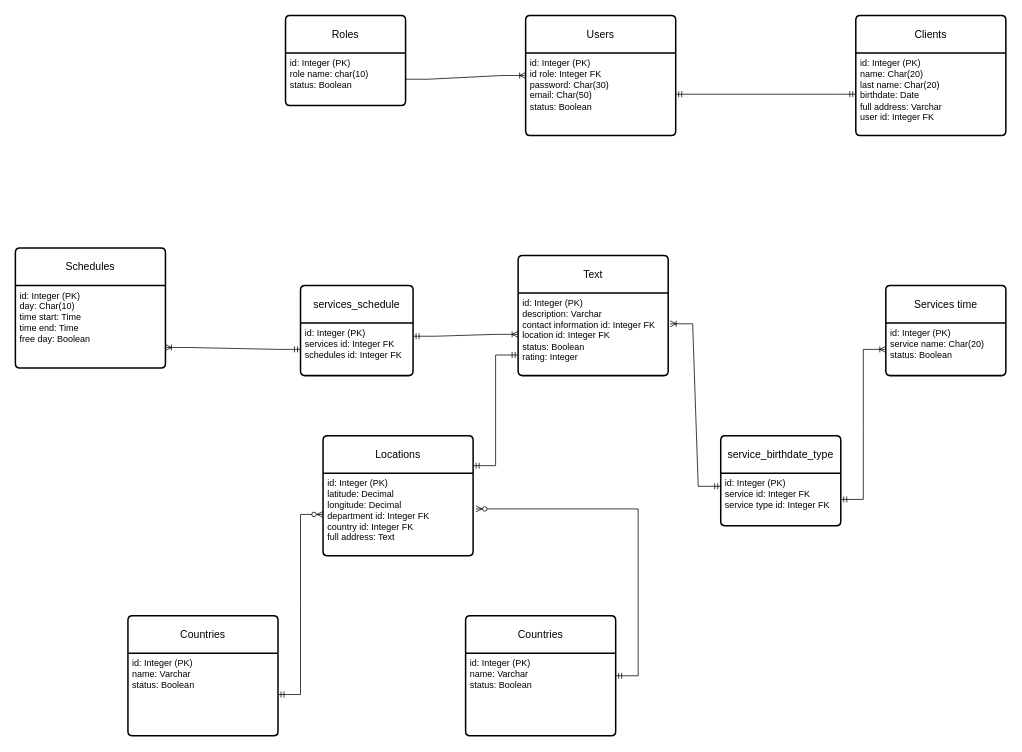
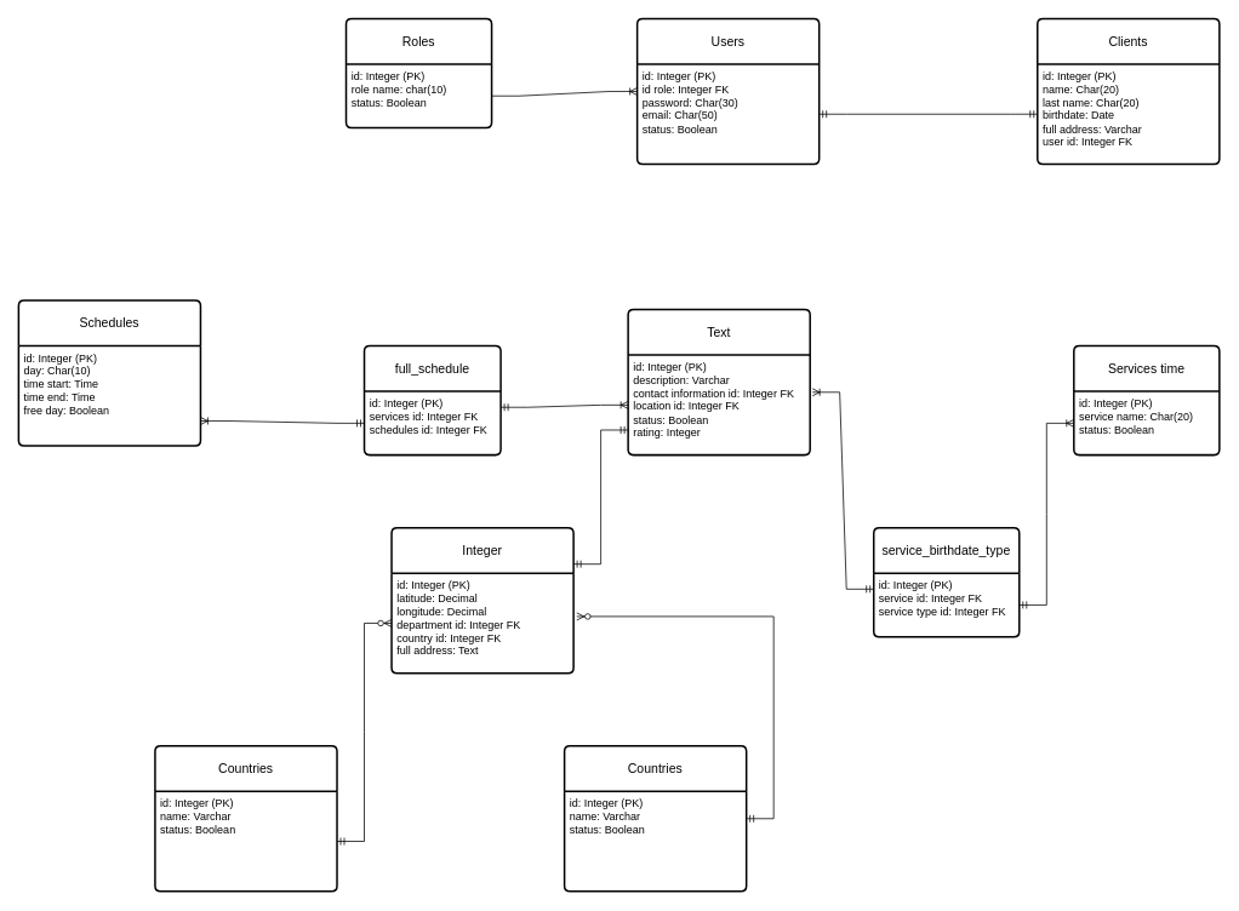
  <mxCell id="0" />
  <mxCell id="1" parent="0" />
  <mxCell id="2" value="Text" style="swimlane;childLayout=stackLayout;horizontal=1;startSize=50;horizontalStack=0;rounded=1;fontSize=14;fontStyle=0;strokeWidth=2;resizeParent=0;resizeLast=1;shadow=0;dashed=0;align=center;arcSize=4;whiteSpace=wrap;html=1;" parent="1" vertex="1"><mxGeometry x="690" y="340" width="200" height="160" as="geometry" /></mxCell>
  <mxCell id="3" value="id: Integer (PK)&lt;br&gt;description: Varchar&lt;br&gt;contact information id: Integer FK&lt;br&gt;location id: Integer FK&lt;br&gt;status: Boolean&lt;br&gt;rating: Integer&amp;nbsp;" style="align=left;strokeColor=none;fillColor=none;spacingLeft=4;fontSize=12;verticalAlign=top;resizable=0;rotatable=0;part=1;html=1;" parent="2" vertex="1"><mxGeometry y="50" width="200" height="110" as="geometry" /></mxCell>
  <mxCell id="4" value="Schedules" style="swimlane;childLayout=stackLayout;horizontal=1;startSize=50;horizontalStack=0;rounded=1;fontSize=14;fontStyle=0;strokeWidth=2;resizeParent=0;resizeLast=1;shadow=0;dashed=0;align=center;arcSize=4;whiteSpace=wrap;html=1;" parent="1" vertex="1"><mxGeometry x="20" y="330" width="200" height="160" as="geometry" /></mxCell>
  <mxCell id="5" value="id: Integer (PK)&lt;br&gt;day: Char(10)&lt;br&gt;time start: Time&lt;br&gt;time end: Time&lt;br&gt;free day: Boolean" style="align=left;strokeColor=none;fillColor=none;spacingLeft=4;fontSize=12;verticalAlign=top;resizable=0;rotatable=0;part=1;html=1;" parent="4" vertex="1"><mxGeometry y="50" width="200" height="110" as="geometry" /></mxCell>
- <mxCell id="6" value="services_schedule" style="swimlane;childLayout=stackLayout;horizontal=1;startSize=50;horizontalStack=0;rounded=1;fontSize=14;fontStyle=0;strokeWidth=2;resizeParent=0;resizeLast=1;shadow=0;dashed=0;align=center;arcSize=4;whiteSpace=wrap;html=1;" parent="1" vertex="1"><mxGeometry x="400" y="380" width="150" height="120" as="geometry" /></mxCell>
+ <mxCell id="6" value="full_schedule" style="swimlane;childLayout=stackLayout;horizontal=1;startSize=50;horizontalStack=0;rounded=1;fontSize=14;fontStyle=0;strokeWidth=2;resizeParent=0;resizeLast=1;shadow=0;dashed=0;align=center;arcSize=4;whiteSpace=wrap;html=1;" parent="1" vertex="1"><mxGeometry x="400" y="380" width="150" height="120" as="geometry" /></mxCell>
  <mxCell id="7" value="id: Integer (PK)&lt;br&gt;services id: Integer FK&lt;br&gt;schedules id: Integer FK" style="align=left;strokeColor=none;fillColor=none;spacingLeft=4;fontSize=12;verticalAlign=top;resizable=0;rotatable=0;part=1;html=1;" parent="6" vertex="1"><mxGeometry y="50" width="150" height="70" as="geometry" /></mxCell>
  <mxCell id="8" value="" style="edgeStyle=entityRelationEdgeStyle;fontSize=12;html=1;endArrow=ERoneToMany;startArrow=ERmandOne;rounded=0;entryX=1;entryY=0.75;entryDx=0;entryDy=0;exitX=0;exitY=0.5;exitDx=0;exitDy=0;" parent="1" source="7" target="5" edge="1"><mxGeometry width="100" height="100" relative="1" as="geometry"><mxPoint x="350" y="690" as="sourcePoint" /><mxPoint x="330" y="580" as="targetPoint" /><Array as="points"><mxPoint x="310" y="670" /><mxPoint x="380" y="610" /><mxPoint x="350" y="670" /></Array></mxGeometry></mxCell>
  <mxCell id="9" value="" style="edgeStyle=entityRelationEdgeStyle;fontSize=12;html=1;endArrow=ERoneToMany;startArrow=ERmandOne;rounded=0;entryX=0;entryY=0.5;entryDx=0;entryDy=0;exitX=1;exitY=0.25;exitDx=0;exitDy=0;" parent="1" source="7" target="3" edge="1"><mxGeometry width="100" height="100" relative="1" as="geometry"><mxPoint x="490" y="658" as="sourcePoint" /><mxPoint x="430" y="455" as="targetPoint" /><Array as="points"><mxPoint x="320" y="680" /><mxPoint x="390" y="620" /><mxPoint x="360" y="680" /></Array></mxGeometry></mxCell>
  <mxCell id="10" value="Services time" style="swimlane;childLayout=stackLayout;horizontal=1;startSize=50;horizontalStack=0;rounded=1;fontSize=14;fontStyle=0;strokeWidth=2;resizeParent=0;resizeLast=1;shadow=0;dashed=0;align=center;arcSize=4;whiteSpace=wrap;html=1;" parent="1" vertex="1"><mxGeometry x="1180" y="380" width="160" height="120" as="geometry" /></mxCell>
  <mxCell id="11" value="id: Integer (PK)&lt;br&gt;service name: Char(20)&lt;br&gt;status: Boolean" style="align=left;strokeColor=none;fillColor=none;spacingLeft=4;fontSize=12;verticalAlign=top;resizable=0;rotatable=0;part=1;html=1;" parent="10" vertex="1"><mxGeometry y="50" width="160" height="70" as="geometry" /></mxCell>
  <mxCell id="12" value="service_birthdate_type" style="swimlane;childLayout=stackLayout;horizontal=1;startSize=50;horizontalStack=0;rounded=1;fontSize=14;fontStyle=0;strokeWidth=2;resizeParent=0;resizeLast=1;shadow=0;dashed=0;align=center;arcSize=4;whiteSpace=wrap;html=1;" parent="1" vertex="1"><mxGeometry x="960" y="580" width="160" height="120" as="geometry" /></mxCell>
  <mxCell id="13" value="id: Integer (PK)&lt;br&gt;service id: Integer FK&lt;br&gt;service type id: Integer FK" style="align=left;strokeColor=none;fillColor=none;spacingLeft=4;fontSize=12;verticalAlign=top;resizable=0;rotatable=0;part=1;html=1;" parent="12" vertex="1"><mxGeometry y="50" width="160" height="70" as="geometry" /></mxCell>
  <mxCell id="14" value="" style="edgeStyle=entityRelationEdgeStyle;fontSize=12;html=1;endArrow=ERoneToMany;startArrow=ERmandOne;rounded=0;exitX=0;exitY=0.25;exitDx=0;exitDy=0;entryX=1.013;entryY=0.372;entryDx=0;entryDy=0;entryPerimeter=0;" parent="1" source="13" target="3" edge="1"><mxGeometry width="100" height="100" relative="1" as="geometry"><mxPoint x="760" y="760" as="sourcePoint" /><mxPoint x="800" y="570" as="targetPoint" /></mxGeometry></mxCell>
  <mxCell id="15" value="" style="edgeStyle=entityRelationEdgeStyle;fontSize=12;html=1;endArrow=ERoneToMany;startArrow=ERmandOne;rounded=0;exitX=1;exitY=0.5;exitDx=0;exitDy=0;" parent="1" source="13" target="11" edge="1"><mxGeometry width="100" height="100" relative="1" as="geometry"><mxPoint x="1167" y="857" as="sourcePoint" /><mxPoint x="1160" y="600" as="targetPoint" /></mxGeometry></mxCell>
- <mxCell id="16" value="Locations" style="swimlane;childLayout=stackLayout;horizontal=1;startSize=50;horizontalStack=0;rounded=1;fontSize=14;fontStyle=0;strokeWidth=2;resizeParent=0;resizeLast=1;shadow=0;dashed=0;align=center;arcSize=4;whiteSpace=wrap;html=1;" parent="1" vertex="1"><mxGeometry x="430" y="580" width="200" height="160" as="geometry" /></mxCell>
+ <mxCell id="16" value="Integer" style="swimlane;childLayout=stackLayout;horizontal=1;startSize=50;horizontalStack=0;rounded=1;fontSize=14;fontStyle=0;strokeWidth=2;resizeParent=0;resizeLast=1;shadow=0;dashed=0;align=center;arcSize=4;whiteSpace=wrap;html=1;" parent="1" vertex="1"><mxGeometry x="430" y="580" width="200" height="160" as="geometry" /></mxCell>
  <mxCell id="17" value="id: Integer (PK)&lt;br&gt;latitude: Decimal&lt;br&gt;longitude: Decimal&lt;br&gt;department id: Integer FK&lt;br&gt;country id: Integer FK&lt;br&gt;full address: Text" style="align=left;strokeColor=none;fillColor=none;spacingLeft=4;fontSize=12;verticalAlign=top;resizable=0;rotatable=0;part=1;html=1;" parent="16" vertex="1"><mxGeometry y="50" width="200" height="110" as="geometry" /></mxCell>
  <mxCell id="18" value="" style="edgeStyle=entityRelationEdgeStyle;fontSize=12;html=1;endArrow=ERmandOne;startArrow=ERmandOne;rounded=0;entryX=1;entryY=0.25;entryDx=0;entryDy=0;exitX=0;exitY=0.75;exitDx=0;exitDy=0;" parent="1" source="3" target="16" edge="1"><mxGeometry width="100" height="100" relative="1" as="geometry"><mxPoint x="730" y="570" as="sourcePoint" /><mxPoint x="640" y="510" as="targetPoint" /></mxGeometry></mxCell>
  <mxCell id="19" value="Countries" style="swimlane;childLayout=stackLayout;horizontal=1;startSize=50;horizontalStack=0;rounded=1;fontSize=14;fontStyle=0;strokeWidth=2;resizeParent=0;resizeLast=1;shadow=0;dashed=0;align=center;arcSize=4;whiteSpace=wrap;html=1;" parent="1" vertex="1"><mxGeometry x="170" y="820" width="200" height="160" as="geometry" /></mxCell>
  <mxCell id="20" value="id: Integer (PK)&lt;br&gt;name: Varchar&lt;br&gt;status: Boolean" style="align=left;strokeColor=none;fillColor=none;spacingLeft=4;fontSize=12;verticalAlign=top;resizable=0;rotatable=0;part=1;html=1;" parent="19" vertex="1"><mxGeometry y="50" width="200" height="110" as="geometry" /></mxCell>
  <mxCell id="21" value="" style="edgeStyle=entityRelationEdgeStyle;fontSize=12;html=1;endArrow=ERzeroToMany;startArrow=ERmandOne;rounded=0;exitX=1;exitY=0.5;exitDx=0;exitDy=0;entryX=0;entryY=0.5;entryDx=0;entryDy=0;" parent="1" source="20" target="17" edge="1"><mxGeometry width="100" height="100" relative="1" as="geometry"><mxPoint x="460" y="920" as="sourcePoint" /><mxPoint x="560" y="820" as="targetPoint" /></mxGeometry></mxCell>
  <mxCell id="22" value="Countries" style="swimlane;childLayout=stackLayout;horizontal=1;startSize=50;horizontalStack=0;rounded=1;fontSize=14;fontStyle=0;strokeWidth=2;resizeParent=0;resizeLast=1;shadow=0;dashed=0;align=center;arcSize=4;whiteSpace=wrap;html=1;" parent="1" vertex="1"><mxGeometry x="620" y="820" width="200" height="160" as="geometry" /></mxCell>
  <mxCell id="23" value="id: Integer (PK)&lt;br&gt;name: Varchar&lt;br&gt;status: Boolean" style="align=left;strokeColor=none;fillColor=none;spacingLeft=4;fontSize=12;verticalAlign=top;resizable=0;rotatable=0;part=1;html=1;" parent="22" vertex="1"><mxGeometry y="50" width="200" height="110" as="geometry" /></mxCell>
  <mxCell id="24" value="" style="edgeStyle=entityRelationEdgeStyle;fontSize=12;html=1;endArrow=ERzeroToMany;startArrow=ERmandOne;rounded=0;entryX=1.018;entryY=0.433;entryDx=0;entryDy=0;entryPerimeter=0;" parent="1" source="22" target="17" edge="1"><mxGeometry width="100" height="100" relative="1" as="geometry"><mxPoint x="710" y="900" as="sourcePoint" /><mxPoint x="660" y="770" as="targetPoint" /></mxGeometry></mxCell>
  <mxCell id="25" value="Users" style="swimlane;childLayout=stackLayout;horizontal=1;startSize=50;horizontalStack=0;rounded=1;fontSize=14;fontStyle=0;strokeWidth=2;resizeParent=0;resizeLast=1;shadow=0;dashed=0;align=center;arcSize=4;whiteSpace=wrap;html=1;" parent="1" vertex="1"><mxGeometry x="700" y="20" width="200" height="160" as="geometry" /></mxCell>
  <mxCell id="26" value="id: Integer (PK)&lt;br&gt;id role: Integer FK&lt;br&gt;password: Char(30)&lt;br&gt;email: Char(50)&lt;br&gt;status: Boolean" style="align=left;strokeColor=none;fillColor=none;spacingLeft=4;fontSize=12;verticalAlign=top;resizable=0;rotatable=0;part=1;html=1;" parent="25" vertex="1"><mxGeometry y="50" width="200" height="110" as="geometry" /></mxCell>
  <mxCell id="27" value="Clients" style="swimlane;childLayout=stackLayout;horizontal=1;startSize=50;horizontalStack=0;rounded=1;fontSize=14;fontStyle=0;strokeWidth=2;resizeParent=0;resizeLast=1;shadow=0;dashed=0;align=center;arcSize=4;whiteSpace=wrap;html=1;" vertex="1" parent="1"><mxGeometry x="1140" y="20" width="200" height="160" as="geometry" /></mxCell>
  <mxCell id="28" value="id: Integer (PK)&lt;br&gt;name: Char(20)&lt;br&gt;last name: Char(20)&lt;br&gt;birthdate: Date&lt;br&gt;full address: Varchar&lt;br&gt;user id: Integer FK" style="align=left;strokeColor=none;fillColor=none;spacingLeft=4;fontSize=12;verticalAlign=top;resizable=0;rotatable=0;part=1;html=1;" vertex="1" parent="27"><mxGeometry y="50" width="200" height="110" as="geometry" /></mxCell>
  <mxCell id="29" value="" style="edgeStyle=entityRelationEdgeStyle;fontSize=12;html=1;endArrow=ERmandOne;startArrow=ERmandOne;rounded=0;exitX=1;exitY=0.5;exitDx=0;exitDy=0;entryX=0;entryY=0.5;entryDx=0;entryDy=0;" edge="1" parent="1" source="26" target="28"><mxGeometry width="100" height="100" relative="1" as="geometry"><mxPoint x="990" y="220" as="sourcePoint" /><mxPoint x="1090" y="120" as="targetPoint" /></mxGeometry></mxCell>
  <mxCell id="30" value="Roles" style="swimlane;childLayout=stackLayout;horizontal=1;startSize=50;horizontalStack=0;rounded=1;fontSize=14;fontStyle=0;strokeWidth=2;resizeParent=0;resizeLast=1;shadow=0;dashed=0;align=center;arcSize=4;whiteSpace=wrap;html=1;" vertex="1" parent="1"><mxGeometry x="380" y="20" width="160" height="120" as="geometry" /></mxCell>
  <mxCell id="31" value="id: Integer (PK)&lt;br&gt;role name: char(10)&lt;br&gt;status: Boolean" style="align=left;strokeColor=none;fillColor=none;spacingLeft=4;fontSize=12;verticalAlign=top;resizable=0;rotatable=0;part=1;html=1;" vertex="1" parent="30"><mxGeometry y="50" width="160" height="70" as="geometry" /></mxCell>
  <mxCell id="32" value="" style="edgeStyle=entityRelationEdgeStyle;fontSize=12;html=1;endArrow=ERoneToMany;rounded=0;exitX=1;exitY=0.5;exitDx=0;exitDy=0;entryX=0;entryY=0.5;entryDx=0;entryDy=0;" edge="1" parent="1" source="31" target="25"><mxGeometry width="100" height="100" relative="1" as="geometry"><mxPoint x="550" y="190" as="sourcePoint" /><mxPoint x="650" y="90" as="targetPoint" /></mxGeometry></mxCell>
